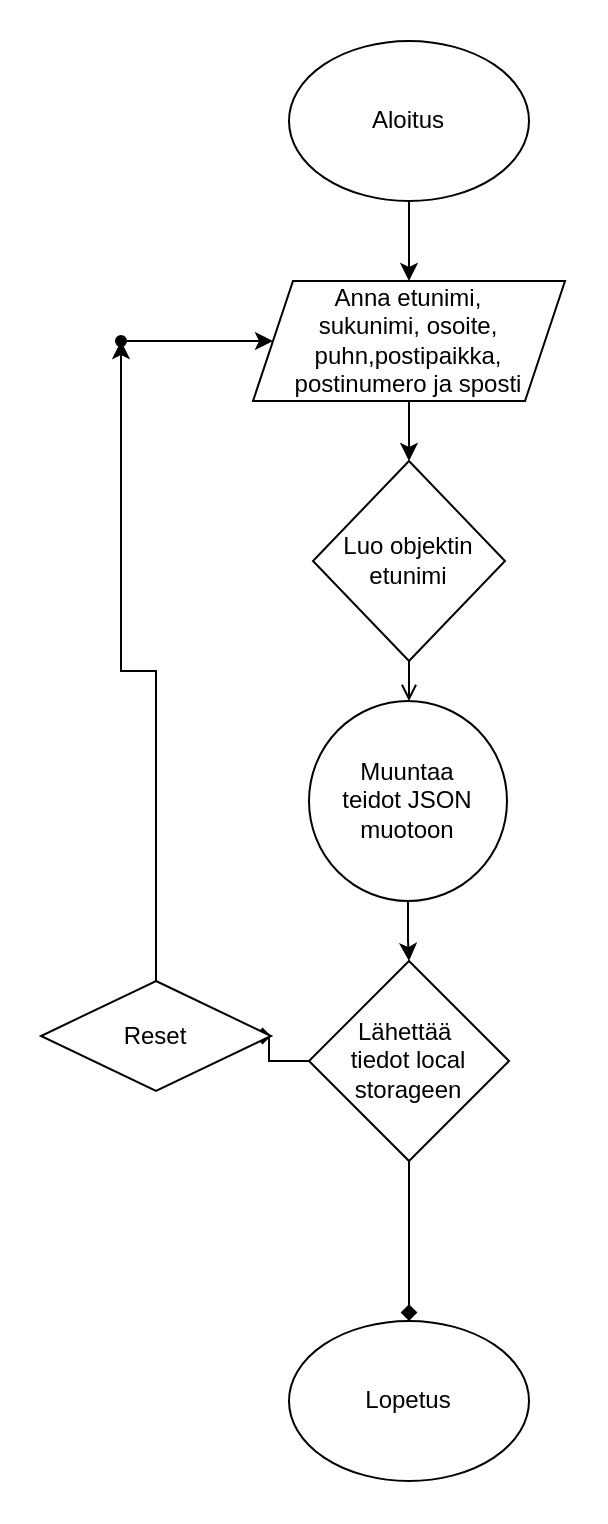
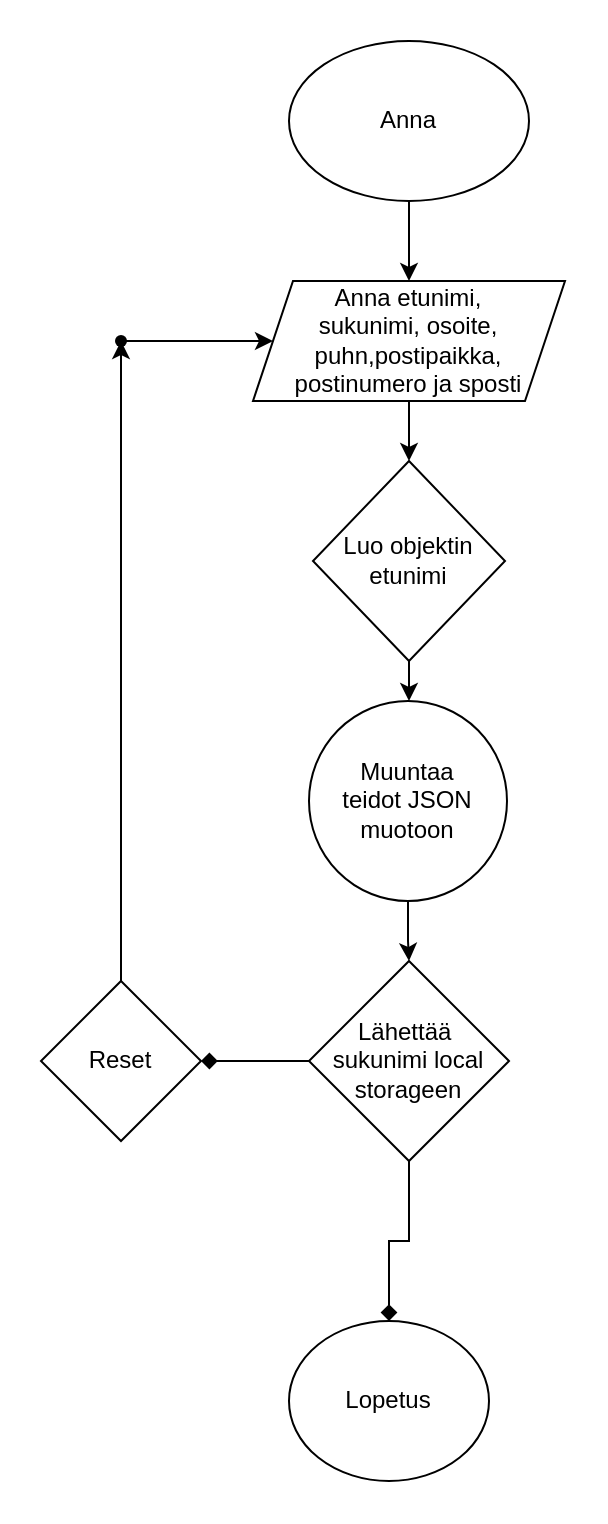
  <mxCell id="0" />
  <mxCell id="1" parent="0" />
  <mxCell id="2" value="" style="edgeStyle=orthogonalEdgeStyle;rounded=0;orthogonalLoop=1;jettySize=auto;html=1;" edge="1" parent="1" source="3" target="5"><mxGeometry relative="1" as="geometry" /></mxCell>
- <mxCell id="3" value="Aloitus" style="ellipse;whiteSpace=wrap;html=1;" vertex="1" parent="1"><mxGeometry x="144" y="20" width="120" height="80" as="geometry" /></mxCell>
+ <mxCell id="3" value="Anna" style="ellipse;whiteSpace=wrap;html=1;" vertex="1" parent="1"><mxGeometry x="144" y="20" width="120" height="80" as="geometry" /></mxCell>
  <mxCell id="4" value="" style="edgeStyle=orthogonalEdgeStyle;rounded=0;orthogonalLoop=1;jettySize=auto;html=1;" edge="1" parent="1" source="5" target="7"><mxGeometry relative="1" as="geometry" /></mxCell>
  <mxCell id="5" value="Anna etunimi,&lt;div&gt;sukunimi, osoite,&lt;/div&gt;&lt;div&gt;puhn,postipaikka, postinumero ja sposti&lt;/div&gt;" style="shape=parallelogram;perimeter=parallelogramPerimeter;whiteSpace=wrap;html=1;fixedSize=1;" vertex="1" parent="1"><mxGeometry x="126" y="140" width="156" height="60" as="geometry" /></mxCell>
- <mxCell id="6" value="" style="edgeStyle=orthogonalEdgeStyle;rounded=0;orthogonalLoop=1;jettySize=auto;html=1;endArrow=open;" edge="1" parent="1" source="7" target="9"><mxGeometry relative="1" as="geometry" /></mxCell>
+ <mxCell id="6" value="" style="edgeStyle=orthogonalEdgeStyle;rounded=0;orthogonalLoop=1;jettySize=auto;html=1;" edge="1" parent="1" source="7" target="9"><mxGeometry relative="1" as="geometry" /></mxCell>
  <mxCell id="7" value="Luo objektin etunimi" style="rhombus;whiteSpace=wrap;html=1;" vertex="1" parent="1"><mxGeometry x="156" y="230" width="96" height="100" as="geometry" /></mxCell>
  <mxCell id="8" value="" style="edgeStyle=orthogonalEdgeStyle;rounded=0;orthogonalLoop=1;jettySize=auto;html=1;" edge="1" parent="1" source="9" target="12"><mxGeometry relative="1" as="geometry" /></mxCell>
  <mxCell id="9" value="Muuntaa&lt;div&gt;&lt;span style=&quot;background-color: initial;&quot;&gt;teidot JSON muotoon&lt;/span&gt;&lt;/div&gt;" style="ellipse;whiteSpace=wrap;html=1;" vertex="1" parent="1"><mxGeometry x="154" y="350" width="99" height="100" as="geometry" /></mxCell>
  <mxCell id="10" value="" style="edgeStyle=orthogonalEdgeStyle;rounded=0;orthogonalLoop=1;jettySize=auto;html=1;endArrow=diamond;" edge="1" parent="1" source="12" target="14"><mxGeometry relative="1" as="geometry" /></mxCell>
  <mxCell id="11" value="" style="edgeStyle=orthogonalEdgeStyle;rounded=0;orthogonalLoop=1;jettySize=auto;html=1;endArrow=diamond;" edge="1" parent="1" source="12" target="17"><mxGeometry relative="1" as="geometry" /></mxCell>
- <mxCell id="12" value="Lähettää&amp;nbsp;&lt;div&gt;tiedot local&lt;div&gt;storageen&lt;/div&gt;&lt;/div&gt;" style="rhombus;whiteSpace=wrap;html=1;" vertex="1" parent="1"><mxGeometry x="154" y="480" width="100" height="100" as="geometry" /></mxCell>
+ <mxCell id="12" value="Lähettää&amp;nbsp;&lt;div&gt;sukunimi local&lt;div&gt;storageen&lt;/div&gt;&lt;/div&gt;" style="rhombus;whiteSpace=wrap;html=1;" vertex="1" parent="1"><mxGeometry x="154" y="480" width="100" height="100" as="geometry" /></mxCell>
  <mxCell id="13" value="" style="edgeStyle=orthogonalEdgeStyle;rounded=0;orthogonalLoop=1;jettySize=auto;html=1;" edge="1" parent="1" source="14" target="16"><mxGeometry relative="1" as="geometry" /></mxCell>
- <mxCell id="14" value="Reset" style="rhombus;whiteSpace=wrap;html=1;" vertex="1" parent="1"><mxGeometry x="20" y="490" width="115" height="55" as="geometry" /></mxCell>
+ <mxCell id="14" value="Reset" style="rhombus;whiteSpace=wrap;html=1;" vertex="1" parent="1"><mxGeometry x="20" y="490" width="80" height="80" as="geometry" /></mxCell>
  <mxCell id="15" value="" style="edgeStyle=orthogonalEdgeStyle;rounded=0;orthogonalLoop=1;jettySize=auto;html=1;" edge="1" parent="1" source="16" target="5"><mxGeometry relative="1" as="geometry" /></mxCell>
  <mxCell id="16" value="" style="shape=waypoint;sketch=0;size=6;pointerEvents=1;points=[];fillColor=default;resizable=0;rotatable=0;perimeter=centerPerimeter;snapToPoint=1;" vertex="1" parent="1"><mxGeometry x="50" y="160" width="20" height="20" as="geometry" /></mxCell>
- <mxCell id="17" value="Lopetus" style="ellipse;whiteSpace=wrap;html=1;" vertex="1" parent="1"><mxGeometry x="144" y="660" width="120" height="80" as="geometry" /></mxCell>
+ <mxCell id="17" value="Lopetus" style="ellipse;whiteSpace=wrap;html=1;" vertex="1" parent="1"><mxGeometry x="144" y="660" width="100" height="80" as="geometry" /></mxCell>
